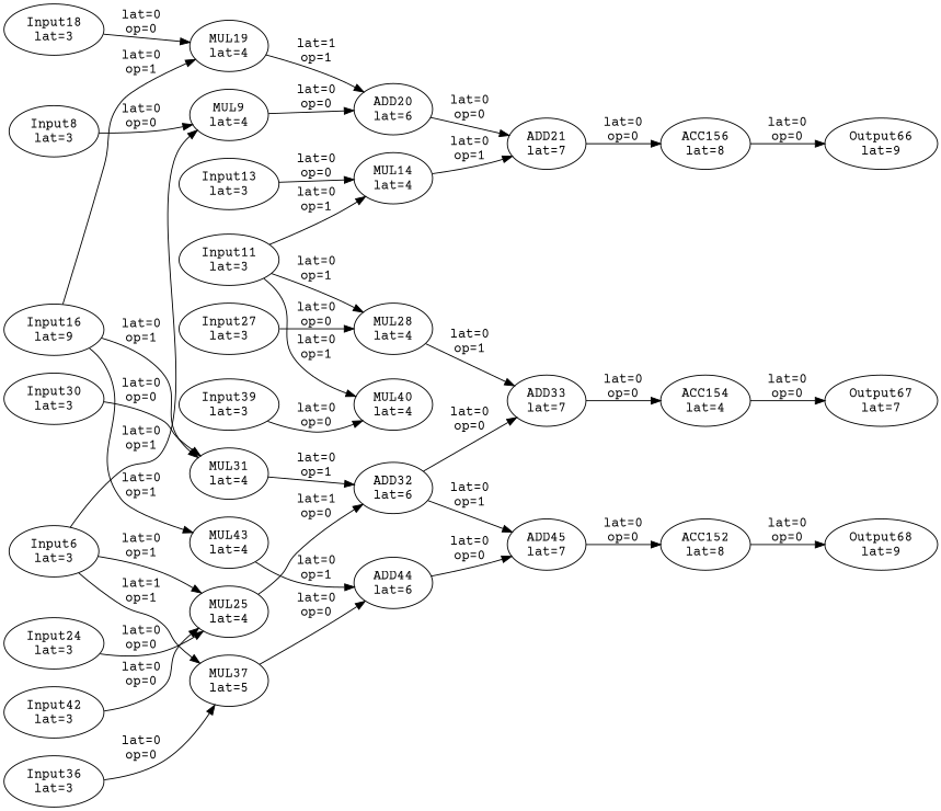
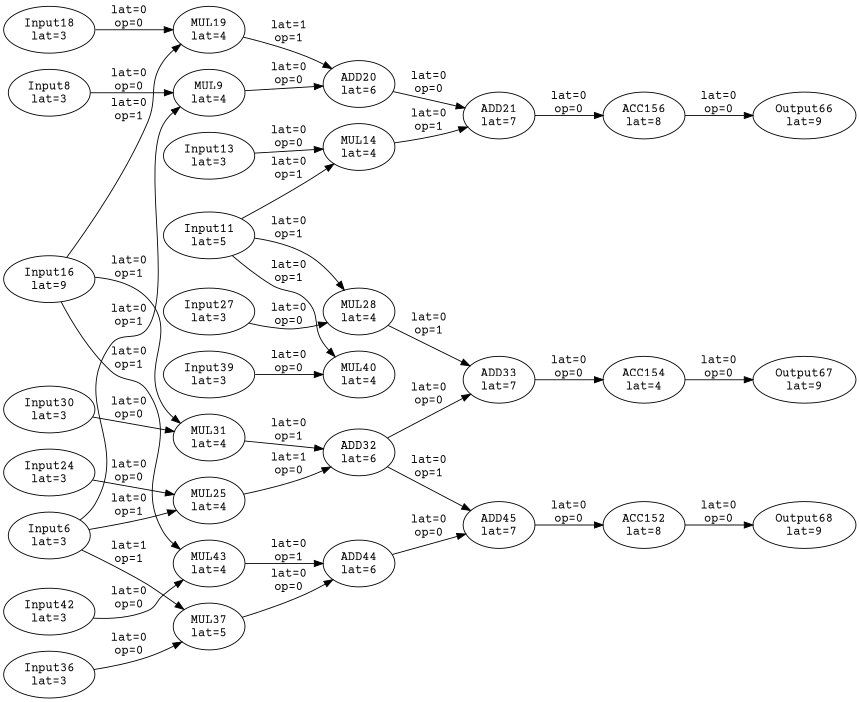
  digraph {
    fontname="Courier Prime"
    rankdir=LR
    node [fontname="Courier Prime"]
    edge [fontname="Courier Prime"]
    Input6 [label="\N\nlat=3"]
    MUL9 [label="\N\nlat=4"]
    MUL25 [label="\N\nlat=4"]
    MUL37 [label="\N\nlat=5"]
    ADD20 [label="\N\nlat=6"]
    ADD32 [label="\N\nlat=6"]
    ADD44 [label="\N\nlat=6"]
    Input8 [label="\N\nlat=3"]
    ADD21 [label="\N\nlat=7"]
-   Input11 [label="\N\nlat=3"]
+   Input11 [label="\N\nlat=5"]
    MUL14 [label="\N\nlat=4"]
    MUL28 [label="\N\nlat=4"]
    MUL40 [label="\N\nlat=4"]
    ADD33 [label="\N\nlat=7"]
    Input13 [label="\N\nlat=3"]
    ACC156 [label="\N\nlat=8"]
    Input16 [label="\N\nlat=9"]
    MUL19 [label="\N\nlat=4"]
    MUL31 [label="\N\nlat=4"]
    MUL43 [label="\N\nlat=4"]
    Input18 [label="\N\nlat=3"]
    Output66 [label="\N\nlat=9"]
    Input24 [label="\N\nlat=3"]
    ADD45 [label="\N\nlat=7"]
    Input27 [label="\N\nlat=3"]
    ACC154 [label="\N\nlat=4"]
    Input30 [label="\N\nlat=3"]
-   Output67 [label="\N\nlat=7"]
+   Output67 [label="\N\nlat=9"]
    Input36 [label="\N\nlat=3"]
    Input39 [label="\N\nlat=3"]
    ACC152 [label="\N\nlat=8"]
    Input42 [label="\N\nlat=3"]
    Output68 [label="\N\nlat=9"]
    Input6 -> MUL9 [label="lat=0\nop=1"]
    Input6 -> MUL25 [label="lat=0\nop=1"]
    Input6 -> MUL37 [label="lat=1\nop=1"]
    MUL9 -> ADD20 [label="lat=0\nop=0"]
    MUL25 -> ADD32 [label="lat=1\nop=0"]
    MUL37 -> ADD44 [label="lat=0\nop=0"]
    ADD20 -> ADD21 [label="lat=0\nop=0"]
    ADD32 -> ADD33 [label="lat=0\nop=0"]
    ADD32 -> ADD45 [label="lat=0\nop=1"]
    ADD44 -> ADD45 [label="lat=0\nop=0"]
    Input8 -> MUL9 [label="lat=0\nop=0"]
    ADD21 -> ACC156 [label="lat=0\nop=0"]
    Input11 -> MUL14 [label="lat=0\nop=1"]
    Input11 -> MUL28 [label="lat=0\nop=1"]
    Input11 -> MUL40 [label="lat=0\nop=1"]
    MUL14 -> ADD21 [label="lat=0\nop=1"]
    MUL28 -> ADD33 [label="lat=0\nop=1"]
    ADD33 -> ACC154 [label="lat=0\nop=0"]
    Input13 -> MUL14 [label="lat=0\nop=0"]
    ACC156 -> Output66 [label="lat=0\nop=0"]
    Input16 -> MUL19 [label="lat=0\nop=1"]
    Input16 -> MUL31 [label="lat=0\nop=1"]
    Input16 -> MUL43 [label="lat=0\nop=1"]
    MUL19 -> ADD20 [label="lat=1\nop=1"]
    MUL31 -> ADD32 [label="lat=0\nop=1"]
    MUL43 -> ADD44 [label="lat=0\nop=1"]
    Input18 -> MUL19 [label="lat=0\nop=0"]
    Input24 -> MUL25 [label="lat=0\nop=0"]
    ADD45 -> ACC152 [label="lat=0\nop=0"]
    Input27 -> MUL28 [label="lat=0\nop=0"]
    ACC154 -> Output67 [label="lat=0\nop=0"]
    Input30 -> MUL31 [label="lat=0\nop=0"]
    Input36 -> MUL37 [label="lat=0\nop=0"]
    Input39 -> MUL40 [label="lat=0\nop=0"]
    ACC152 -> Output68 [label="lat=0\nop=0"]
-   Input42 -> MUL25 [label="lat=0\nop=0"]
+   Input42 -> MUL43 [label="lat=0\nop=0"]
  }
